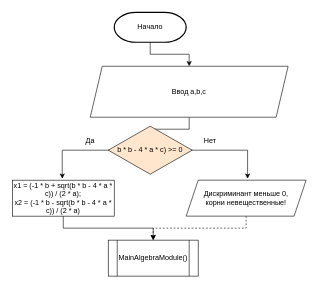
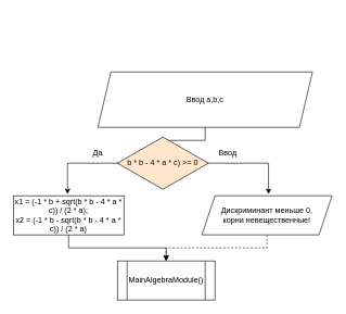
  <mxCell id="0" />
  <mxCell id="1" parent="0" />
- <mxCell id="2" style="edgeStyle=orthogonalEdgeStyle;rounded=0;orthogonalLoop=1;jettySize=auto;html=1;exitX=0.5;exitY=1;exitDx=0;exitDy=0;exitPerimeter=0;entryX=0.5;entryY=0;entryDx=0;entryDy=0;" parent="1" source="3" target="5" edge="1"><mxGeometry relative="1" as="geometry" /></mxCell>
- <mxCell id="3" value="Начало" style="strokeWidth=2;html=1;shape=mxgraph.flowchart.terminator;whiteSpace=wrap;" parent="1" vertex="1"><mxGeometry x="190" y="20" width="120" height="50" as="geometry" /></mxCell>
  <mxCell id="4" style="edgeStyle=orthogonalEdgeStyle;rounded=0;orthogonalLoop=1;jettySize=auto;html=1;exitX=0.5;exitY=1;exitDx=0;exitDy=0;entryX=0.5;entryY=0;entryDx=0;entryDy=0;" parent="1" source="5" edge="1"><mxGeometry relative="1" as="geometry"><mxPoint x="250" y="210" as="targetPoint" /></mxGeometry></mxCell>
  <mxCell id="5" value="Ввод a,b,c" style="shape=parallelogram;perimeter=parallelogramPerimeter;whiteSpace=wrap;html=1;fixedSize=1;" parent="1" vertex="1"><mxGeometry x="150" y="110" width="330" height="85" as="geometry" /></mxCell>
  <mxCell id="6" style="edgeStyle=orthogonalEdgeStyle;rounded=0;orthogonalLoop=1;jettySize=auto;html=1;exitX=0.5;exitY=1;exitDx=0;exitDy=0;entryX=0.5;entryY=0;entryDx=0;entryDy=0;dashed=1;" edge="1" parent="1" source="7" target="8"><mxGeometry relative="1" as="geometry" /></mxCell>
  <mxCell id="7" value="Дискриминант меньше 0,&lt;br&gt;корни невещественные!" style="shape=parallelogram;perimeter=parallelogramPerimeter;whiteSpace=wrap;html=1;fixedSize=1;" parent="1" vertex="1"><mxGeometry x="310" y="300" width="200" height="60" as="geometry" /></mxCell>
  <mxCell id="8" value="MainAlgebraModule()" style="shape=process;whiteSpace=wrap;html=1;backgroundOutline=1;" parent="1" vertex="1"><mxGeometry x="180" y="400" width="150" height="60" as="geometry" /></mxCell>
  <mxCell id="9" style="edgeStyle=orthogonalEdgeStyle;rounded=0;orthogonalLoop=1;jettySize=auto;html=1;exitX=0;exitY=0.5;exitDx=0;exitDy=0;entryX=0.449;entryY=-0.04;entryDx=0;entryDy=0;entryPerimeter=0;" edge="1" parent="1"><mxGeometry relative="1" as="geometry"><mxPoint x="103.33" y="297.6" as="targetPoint" /><mxPoint x="187" y="250" as="sourcePoint" /><Array as="points"><mxPoint x="103" y="250" /></Array></mxGeometry></mxCell>
  <mxCell id="10" style="edgeStyle=orthogonalEdgeStyle;rounded=0;orthogonalLoop=1;jettySize=auto;html=1;exitX=1;exitY=0.5;exitDx=0;exitDy=0;entryX=0.552;entryY=-0.04;entryDx=0;entryDy=0;entryPerimeter=0;" edge="1" parent="1"><mxGeometry relative="1" as="geometry"><mxPoint x="412.4" y="297.6" as="targetPoint" /><mxPoint x="312" y="250" as="sourcePoint" /><Array as="points"><mxPoint x="412" y="250" /></Array></mxGeometry></mxCell>
  <mxCell id="11" value="b * b - 4 * a * c) &amp;gt;= 0" style="rhombus;whiteSpace=wrap;html=1;fillColor=#ffe6cc;" vertex="1" parent="1"><mxGeometry x="180" y="210" width="140" height="80" as="geometry" /></mxCell>
  <mxCell id="12" style="edgeStyle=orthogonalEdgeStyle;rounded=0;orthogonalLoop=1;jettySize=auto;html=1;exitX=0.5;exitY=1;exitDx=0;exitDy=0;entryX=0.5;entryY=0;entryDx=0;entryDy=0;" edge="1" parent="1" source="13" target="8"><mxGeometry relative="1" as="geometry" /></mxCell>
  <mxCell id="13" value="x1 = (-1 * b + sqrt(b * b - 4 * a * c)) / (2 * a);&lt;br&gt;x2 = (-1 * b - sqrt(b * b - 4 * a * c)) / (2 * a)" style="rounded=0;whiteSpace=wrap;html=1;" vertex="1" parent="1"><mxGeometry x="20" y="300" width="170" height="60" as="geometry" /></mxCell>
  <mxCell id="14" value="Да" style="text;html=1;strokeColor=none;fillColor=none;align=center;verticalAlign=middle;whiteSpace=wrap;rounded=0;" vertex="1" parent="1"><mxGeometry x="120" y="220" width="60" height="30" as="geometry" /></mxCell>
- <mxCell id="15" value="Нет" style="text;html=1;strokeColor=none;fillColor=none;align=center;verticalAlign=middle;whiteSpace=wrap;rounded=0;" vertex="1" parent="1"><mxGeometry x="320" y="220" width="60" height="30" as="geometry" /></mxCell>
+ <mxCell id="15" value="Ввод" style="text;html=1;strokeColor=none;fillColor=none;align=center;verticalAlign=middle;whiteSpace=wrap;rounded=0;" vertex="1" parent="1"><mxGeometry x="320" y="220" width="60" height="30" as="geometry" /></mxCell>
